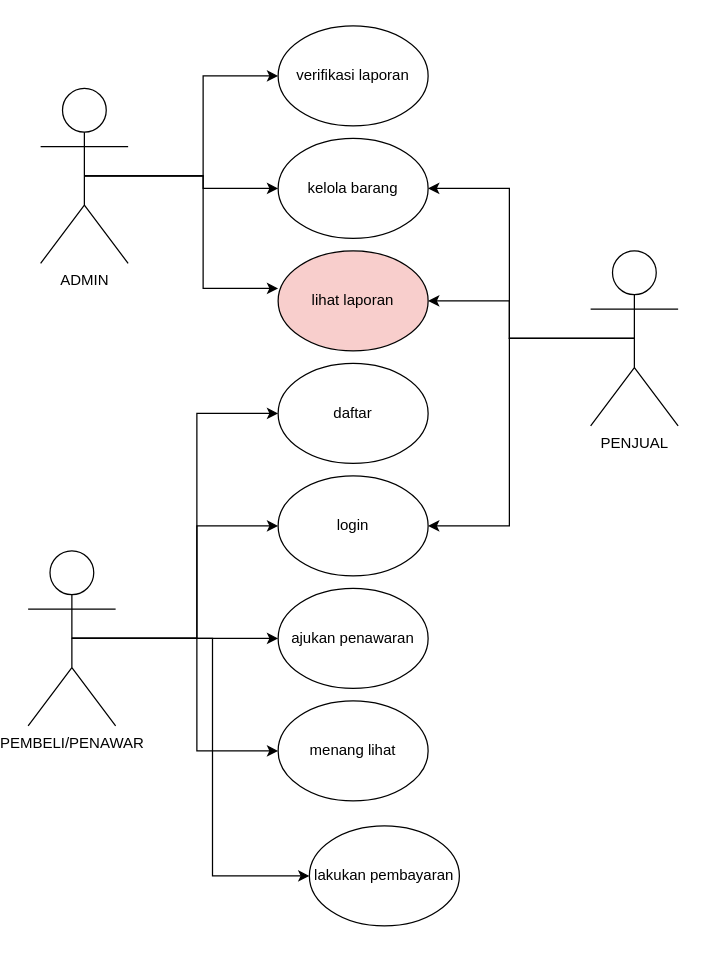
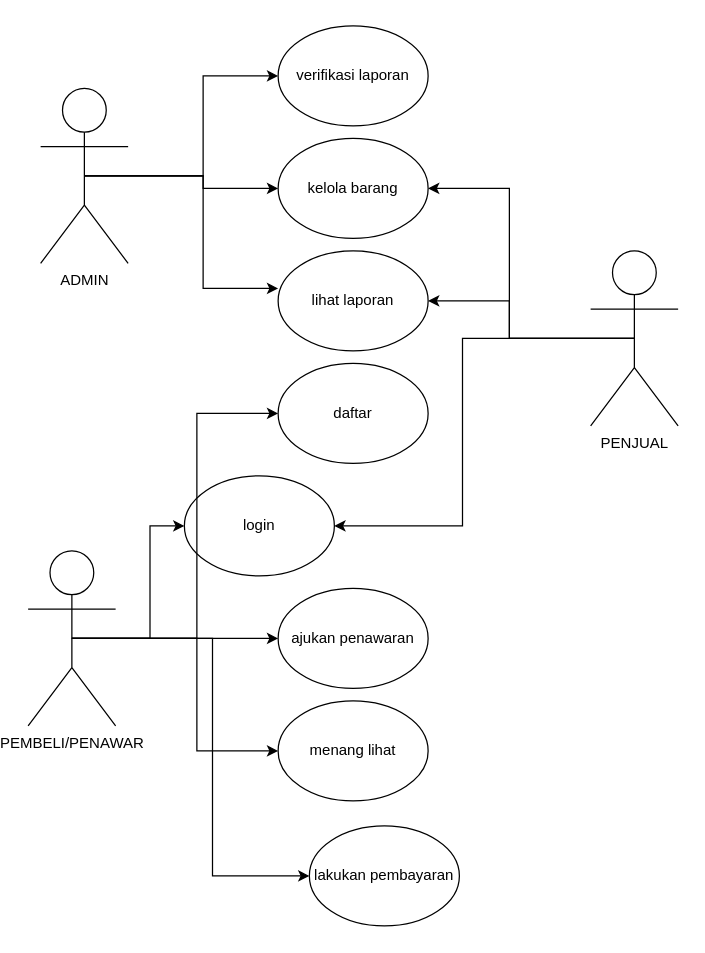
  <mxCell id="0" />
  <mxCell id="1" parent="0" />
  <mxCell id="2" style="edgeStyle=orthogonalEdgeStyle;rounded=0;orthogonalLoop=1;jettySize=auto;html=1;exitX=0.5;exitY=0.5;exitDx=0;exitDy=0;exitPerimeter=0;entryX=0;entryY=0.5;entryDx=0;entryDy=0;" edge="1" parent="1" source="4" target="5"><mxGeometry relative="1" as="geometry" /></mxCell>
  <mxCell id="3" style="edgeStyle=orthogonalEdgeStyle;rounded=0;orthogonalLoop=1;jettySize=auto;html=1;exitX=0.5;exitY=0.5;exitDx=0;exitDy=0;exitPerimeter=0;entryX=0;entryY=0.5;entryDx=0;entryDy=0;" edge="1" parent="1" source="4" target="6"><mxGeometry relative="1" as="geometry" /></mxCell>
  <mxCell id="4" value="ADMIN" style="shape=umlActor;verticalLabelPosition=bottom;verticalAlign=top;html=1;outlineConnect=0;" vertex="1" parent="1"><mxGeometry x="30" y="70" width="70" height="140" as="geometry" /></mxCell>
  <mxCell id="5" value="verifikasi laporan" style="ellipse;whiteSpace=wrap;html=1;" vertex="1" parent="1"><mxGeometry x="220" y="20" width="120" height="80" as="geometry" /></mxCell>
  <mxCell id="6" value="kelola barang" style="ellipse;whiteSpace=wrap;html=1;" vertex="1" parent="1"><mxGeometry x="220" y="110" width="120" height="80" as="geometry" /></mxCell>
- <mxCell id="7" value="lihat laporan" style="ellipse;whiteSpace=wrap;html=1;fillColor=#f8cecc;" vertex="1" parent="1"><mxGeometry x="220" y="200" width="120" height="80" as="geometry" /></mxCell>
+ <mxCell id="7" value="lihat laporan" style="ellipse;whiteSpace=wrap;html=1;" vertex="1" parent="1"><mxGeometry x="220" y="200" width="120" height="80" as="geometry" /></mxCell>
  <mxCell id="8" style="edgeStyle=orthogonalEdgeStyle;rounded=0;orthogonalLoop=1;jettySize=auto;html=1;exitX=0.5;exitY=0.5;exitDx=0;exitDy=0;exitPerimeter=0;entryX=0;entryY=0.375;entryDx=0;entryDy=0;entryPerimeter=0;" edge="1" parent="1" source="4" target="7"><mxGeometry relative="1" as="geometry" /></mxCell>
  <mxCell id="9" style="edgeStyle=orthogonalEdgeStyle;rounded=0;orthogonalLoop=1;jettySize=auto;html=1;exitX=0.5;exitY=0.5;exitDx=0;exitDy=0;exitPerimeter=0;entryX=1;entryY=0.5;entryDx=0;entryDy=0;" edge="1" parent="1" source="12" target="6"><mxGeometry relative="1" as="geometry" /></mxCell>
  <mxCell id="10" style="edgeStyle=orthogonalEdgeStyle;rounded=0;orthogonalLoop=1;jettySize=auto;html=1;exitX=0.5;exitY=0.5;exitDx=0;exitDy=0;exitPerimeter=0;" edge="1" parent="1" source="12" target="7"><mxGeometry relative="1" as="geometry" /></mxCell>
  <mxCell id="11" style="edgeStyle=orthogonalEdgeStyle;rounded=0;orthogonalLoop=1;jettySize=auto;html=1;exitX=0.5;exitY=0.5;exitDx=0;exitDy=0;exitPerimeter=0;entryX=1;entryY=0.5;entryDx=0;entryDy=0;" edge="1" parent="1" source="12" target="14"><mxGeometry relative="1" as="geometry" /></mxCell>
  <mxCell id="12" value="PENJUAL" style="shape=umlActor;verticalLabelPosition=bottom;verticalAlign=top;html=1;outlineConnect=0;" vertex="1" parent="1"><mxGeometry x="470" y="200" width="70" height="140" as="geometry" /></mxCell>
  <mxCell id="13" value="daftar" style="ellipse;whiteSpace=wrap;html=1;" vertex="1" parent="1"><mxGeometry x="220" y="290" width="120" height="80" as="geometry" /></mxCell>
- <mxCell id="14" value="login" style="ellipse;whiteSpace=wrap;html=1;" vertex="1" parent="1"><mxGeometry x="220" y="380" width="120" height="80" as="geometry" /></mxCell>
+ <mxCell id="14" value="login" style="ellipse;whiteSpace=wrap;html=1;" vertex="1" parent="1"><mxGeometry x="145" y="380" width="120" height="80" as="geometry" /></mxCell>
  <mxCell id="15" style="edgeStyle=orthogonalEdgeStyle;rounded=0;orthogonalLoop=1;jettySize=auto;html=1;exitX=0.5;exitY=0.5;exitDx=0;exitDy=0;exitPerimeter=0;entryX=0;entryY=0.5;entryDx=0;entryDy=0;" edge="1" parent="1" source="20" target="13"><mxGeometry relative="1" as="geometry" /></mxCell>
  <mxCell id="16" style="edgeStyle=orthogonalEdgeStyle;rounded=0;orthogonalLoop=1;jettySize=auto;html=1;exitX=0.5;exitY=0.5;exitDx=0;exitDy=0;exitPerimeter=0;entryX=0;entryY=0.5;entryDx=0;entryDy=0;" edge="1" parent="1" source="20" target="14"><mxGeometry relative="1" as="geometry" /></mxCell>
  <mxCell id="17" style="edgeStyle=orthogonalEdgeStyle;rounded=0;orthogonalLoop=1;jettySize=auto;html=1;exitX=0.5;exitY=0.5;exitDx=0;exitDy=0;exitPerimeter=0;entryX=0;entryY=0.5;entryDx=0;entryDy=0;" edge="1" parent="1" source="20" target="21"><mxGeometry relative="1" as="geometry" /></mxCell>
  <mxCell id="18" style="edgeStyle=orthogonalEdgeStyle;rounded=0;orthogonalLoop=1;jettySize=auto;html=1;exitX=0.5;exitY=0.5;exitDx=0;exitDy=0;exitPerimeter=0;entryX=0;entryY=0.5;entryDx=0;entryDy=0;" edge="1" parent="1" source="20" target="22"><mxGeometry relative="1" as="geometry" /></mxCell>
  <mxCell id="19" style="edgeStyle=orthogonalEdgeStyle;rounded=0;orthogonalLoop=1;jettySize=auto;html=1;exitX=0.5;exitY=0.5;exitDx=0;exitDy=0;exitPerimeter=0;entryX=0;entryY=0.5;entryDx=0;entryDy=0;" edge="1" parent="1" source="20" target="23"><mxGeometry relative="1" as="geometry" /></mxCell>
  <mxCell id="20" value="PEMBELI/PENAWAR" style="shape=umlActor;verticalLabelPosition=bottom;verticalAlign=top;html=1;outlineConnect=0;" vertex="1" parent="1"><mxGeometry x="20" y="440" width="70" height="140" as="geometry" /></mxCell>
  <mxCell id="21" value="ajukan penawaran" style="ellipse;whiteSpace=wrap;html=1;" vertex="1" parent="1"><mxGeometry x="220" y="470" width="120" height="80" as="geometry" /></mxCell>
  <mxCell id="22" value="menang lihat" style="ellipse;whiteSpace=wrap;html=1;" vertex="1" parent="1"><mxGeometry x="220" y="560" width="120" height="80" as="geometry" /></mxCell>
  <mxCell id="23" value="lakukan pembayaran" style="ellipse;whiteSpace=wrap;html=1;" vertex="1" parent="1"><mxGeometry x="245" y="660" width="120" height="80" as="geometry" /></mxCell>
